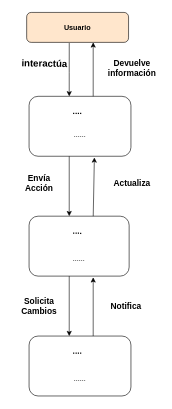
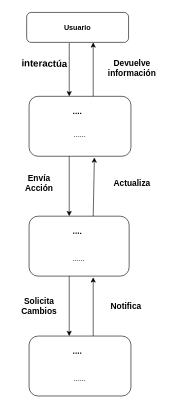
  <mxCell id="0" />
  <mxCell id="1" parent="0" />
  <mxCell id="2" value="&lt;br&gt;&lt;br&gt;......" style="rounded=1;whiteSpace=wrap;html=1;fontSize=12;glass=0;strokeWidth=1;shadow=0;" parent="1" vertex="1"><mxGeometry x="48" y="160" width="170" height="100" as="geometry" /></mxCell>
  <mxCell id="3" value="&lt;br&gt;&lt;br&gt;&lt;br&gt;......" style="rounded=1;whiteSpace=wrap;html=1;fontSize=12;glass=0;strokeWidth=1;shadow=0;" parent="1" vertex="1"><mxGeometry x="48" y="560" width="170" height="100" as="geometry" /></mxCell>
  <mxCell id="4" style="edgeStyle=orthogonalEdgeStyle;rounded=0;orthogonalLoop=1;jettySize=auto;html=1;exitX=0.5;exitY=1;exitDx=0;exitDy=0;" edge="1" parent="1" source="2" target="2"><mxGeometry relative="1" as="geometry" /></mxCell>
  <mxCell id="5" value="&lt;br&gt;&lt;br&gt;&lt;br&gt;......" style="rounded=1;whiteSpace=wrap;html=1;fontSize=12;glass=0;strokeWidth=1;shadow=0;" parent="1" vertex="1"><mxGeometry x="48" y="360" width="167" height="100" as="geometry" /></mxCell>
- <mxCell id="6" value="&lt;b&gt;Usuario&lt;/b&gt;" style="rounded=1;whiteSpace=wrap;html=1;fontSize=12;glass=0;strokeWidth=1;shadow=0;fillColor=#ffe6cc;" vertex="1" parent="1"><mxGeometry x="44" y="20" width="170" height="50" as="geometry" /></mxCell>
+ <mxCell id="6" value="&lt;b&gt;Usuario&lt;/b&gt;" style="rounded=1;whiteSpace=wrap;html=1;fontSize=12;glass=0;strokeWidth=1;shadow=0;" vertex="1" parent="1"><mxGeometry x="44" y="20" width="170" height="50" as="geometry" /></mxCell>
  <mxCell id="7" value="&lt;font style=&quot;font-size: 16px;&quot;&gt;interactúa&lt;/font&gt;" style="text;strokeColor=none;align=center;fillColor=none;html=1;verticalAlign=middle;whiteSpace=wrap;rounded=0;rotation=1;fontStyle=1;fontFamily=Helvetica;" vertex="1" parent="1"><mxGeometry x="44" y="90" width="60" height="30" as="geometry" /></mxCell>
  <mxCell id="8" value="" style="endArrow=classic;html=1;rounded=0;exitX=0.671;exitY=1.02;exitDx=0;exitDy=0;exitPerimeter=0;" edge="1" parent="1"><mxGeometry width="50" height="50" relative="1" as="geometry"><mxPoint x="115.07" y="71" as="sourcePoint" /><mxPoint x="115" y="160" as="targetPoint" /><Array as="points"><mxPoint x="115" y="120" /></Array></mxGeometry></mxCell>
  <mxCell id="9" value="" style="endArrow=classic;html=1;rounded=0;" edge="1" parent="1"><mxGeometry width="50" height="50" relative="1" as="geometry"><mxPoint x="155" y="160" as="sourcePoint" /><mxPoint x="155" y="70" as="targetPoint" /></mxGeometry></mxCell>
  <mxCell id="10" value="" style="endArrow=classic;html=1;rounded=0;entryX=0.641;entryY=1.02;entryDx=0;entryDy=0;entryPerimeter=0;exitX=0.641;exitY=0;exitDx=0;exitDy=0;exitPerimeter=0;" edge="1" parent="1" source="5" target="2"><mxGeometry width="50" height="50" relative="1" as="geometry"><mxPoint x="145" y="340" as="sourcePoint" /><mxPoint x="195" y="290" as="targetPoint" /></mxGeometry></mxCell>
  <mxCell id="11" value="" style="endArrow=classic;html=1;rounded=0;" edge="1" parent="1"><mxGeometry width="50" height="50" relative="1" as="geometry"><mxPoint x="115" y="260" as="sourcePoint" /><mxPoint x="115" y="360" as="targetPoint" /></mxGeometry></mxCell>
  <mxCell id="12" value="" style="endArrow=classic;html=1;rounded=0;" edge="1" parent="1"><mxGeometry width="50" height="50" relative="1" as="geometry"><mxPoint x="115" y="460" as="sourcePoint" /><mxPoint x="115" y="560" as="targetPoint" /></mxGeometry></mxCell>
  <mxCell id="13" value="" style="endArrow=classic;html=1;rounded=0;entryX=0.641;entryY=1.02;entryDx=0;entryDy=0;entryPerimeter=0;exitX=0.641;exitY=0;exitDx=0;exitDy=0;exitPerimeter=0;" edge="1" parent="1"><mxGeometry width="50" height="50" relative="1" as="geometry"><mxPoint x="155" y="560" as="sourcePoint" /><mxPoint x="155" y="462" as="targetPoint" /></mxGeometry></mxCell>
  <mxCell id="14" value="&lt;font style=&quot;font-size: 14px;&quot;&gt;Envía Acción&lt;/font&gt;" style="text;strokeColor=none;align=center;fillColor=none;html=1;verticalAlign=middle;whiteSpace=wrap;rounded=0;rotation=0;fontStyle=1;fontFamily=Helvetica;fontSize=14;" vertex="1" parent="1"><mxGeometry x="35" y="290" width="60" height="30" as="geometry" /></mxCell>
  <mxCell id="15" value="Solicita Cambios" style="text;strokeColor=none;align=center;fillColor=none;html=1;verticalAlign=middle;whiteSpace=wrap;rounded=0;rotation=0;fontStyle=1;fontFamily=Helvetica;fontSize=14;" vertex="1" parent="1"><mxGeometry x="20" y="477.5" width="90" height="65" as="geometry" /></mxCell>
  <mxCell id="16" value="&lt;font style=&quot;font-size: 14px;&quot;&gt;Notifica&lt;/font&gt;" style="text;strokeColor=none;align=center;fillColor=none;html=1;verticalAlign=middle;whiteSpace=wrap;rounded=0;rotation=0;fontStyle=1;fontFamily=Helvetica;fontSize=14;" vertex="1" parent="1"><mxGeometry x="165" y="477.5" width="90" height="65" as="geometry" /></mxCell>
  <mxCell id="17" value="&lt;font style=&quot;font-size: 14px;&quot;&gt;Actualiza&lt;/font&gt;" style="text;strokeColor=none;align=center;fillColor=none;html=1;verticalAlign=middle;whiteSpace=wrap;rounded=0;rotation=0;fontStyle=1;fontFamily=Helvetica;fontSize=14;" vertex="1" parent="1"><mxGeometry x="175" y="272.5" width="90" height="65" as="geometry" /></mxCell>
  <mxCell id="18" value="&lt;font style=&quot;font-size: 14px;&quot;&gt;Devuelve información&lt;/font&gt;" style="text;strokeColor=none;align=center;fillColor=none;html=1;verticalAlign=middle;whiteSpace=wrap;rounded=0;rotation=0;fontStyle=1;fontFamily=Helvetica;fontSize=14;" vertex="1" parent="1"><mxGeometry x="175" y="80" width="90" height="65" as="geometry" /></mxCell>
  <mxCell id="19" value="&lt;span style=&quot;font-size: 14px;&quot;&gt;....&lt;/span&gt;" style="text;strokeColor=none;align=center;fillColor=none;html=1;verticalAlign=middle;whiteSpace=wrap;rounded=0;rotation=1;fontStyle=1;fontFamily=Helvetica;" vertex="1" parent="1"><mxGeometry x="99" y="370" width="60" height="30" as="geometry" /></mxCell>
  <mxCell id="20" value="&lt;span style=&quot;font-size: 14px;&quot;&gt;....&lt;/span&gt;" style="text;strokeColor=none;align=center;fillColor=none;html=1;verticalAlign=middle;whiteSpace=wrap;rounded=0;rotation=1;fontStyle=1;fontFamily=Helvetica;" vertex="1" parent="1"><mxGeometry x="99" y="170" width="60" height="30" as="geometry" /></mxCell>
  <mxCell id="21" value="&lt;font style=&quot;font-size: 14px;&quot;&gt;....&lt;/font&gt;" style="text;strokeColor=none;align=center;fillColor=none;html=1;verticalAlign=middle;whiteSpace=wrap;rounded=0;rotation=1;fontStyle=1;fontFamily=Helvetica;" vertex="1" parent="1"><mxGeometry x="99" y="570" width="60" height="30" as="geometry" /></mxCell>
